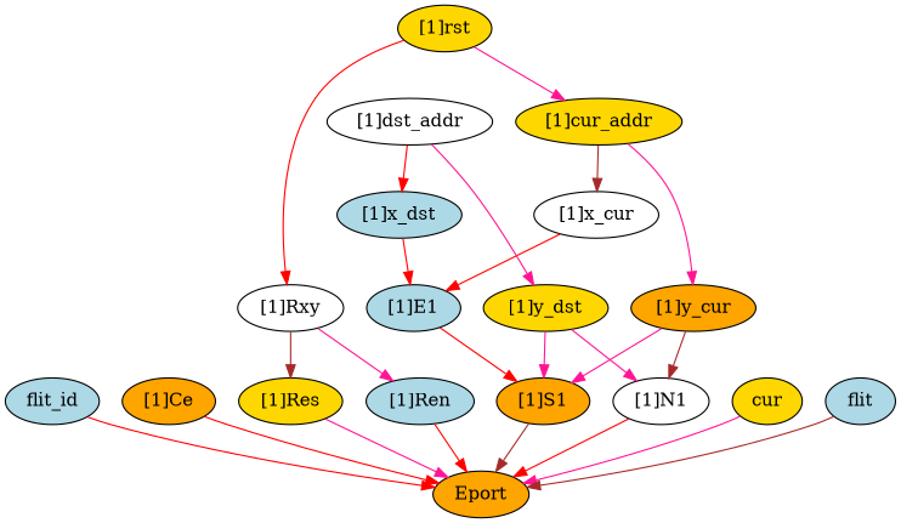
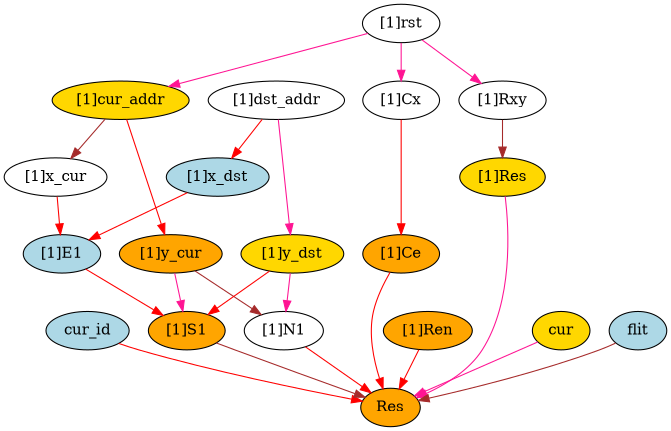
  strict digraph {
    node [complexity=11 fillcolor=white importance=0.0976636726282 rank=0.00887851569347 style=filled]
    edge [color=red]
-   flit_id [complexity=1 fillcolor=lightblue importance=0.0853604984153 rank=0.0853604984153]
-   Eport [complexity=0 fillcolor=orange importance=0.066676855725 rank=0.0]
+   flit_id [complexity=1 fillcolor=lightblue importance=0.0853604984153 rank=0.0853604984153 label=cur_id]
+   Eport [complexity=0 fillcolor=orange importance=0.066676855725 rank=0.0 label=Res]
+   "[1]Cx" [complexity=13 importance=0.117640164558 rank=0.00904924342751]
    "[1]Ce" [fillcolor=orange importance=0.0889470689402 rank=0.00808609717638]
    "[1]E1" [fillcolor=lightblue]
    "[1]S1" [fillcolor=orange]
    "[1]x_cur" [complexity=14 importance=0.123520456368 rank=0.0088228897406]
-   "[1]rst" [complexity=17 fillcolor=gold importance=0.170897194676 rank=0.0100527761574]
+   "[1]rst" [complexity=17 importance=0.170897194676 rank=0.0100527761574]
    "[1]cur_addr" [complexity=16 fillcolor=gold importance=0.152213551986 rank=0.00951334699911]
    "[1]Rxy" [complexity=13 importance=0.115846879295 rank=0.00891129840732]
    "[1]y_cur" [complexity=14 fillcolor=orange importance=0.123520456368 rank=0.0088228897406]
    "[1]Res" [fillcolor=gold importance=0.0871537836777 rank=0.00792307124343]
-   "[1]Ren" [fillcolor=lightblue importance=0.0871537836777 rank=0.00792307124343]
+   "[1]Ren" [fillcolor=orange importance=0.0871537836777 rank=0.00792307124343]
    "[1]N1"
    "[1]y_dst" [complexity=14 fillcolor=gold importance=0.121018393351 rank=0.00864417095365]
    n16 [complexity=3 fillcolor=gold importance=0.15203735414 label=cur rank=0.0506791180467]
    "[1]x_dst" [complexity=14 fillcolor=lightblue importance=0.121018393351 rank=0.00864417095365]
    "[1]dst_addr" [complexity=16 importance=0.139702036041 rank=0.00873137725259]
    n19 [complexity=2 fillcolor=lightblue importance=0.0853604984153 label=flit rank=0.0426802492076]
    flit_id -> Eport
+   "[1]Cx" -> "[1]Ce"
    "[1]Ce" -> Eport
    "[1]E1" -> "[1]S1"
    "[1]S1" -> Eport [color=brown]
    "[1]x_cur" -> "[1]E1"
+   "[1]rst" -> "[1]Cx" [color=deeppink]
    "[1]rst" -> "[1]cur_addr" [color=deeppink]
-   "[1]rst" -> "[1]Rxy"
+   "[1]rst" -> "[1]Rxy" [color=deeppink]
    "[1]cur_addr" -> "[1]x_cur" [color=brown]
-   "[1]cur_addr" -> "[1]y_cur" [color=deeppink]
+   "[1]cur_addr" -> "[1]y_cur"
    "[1]Rxy" -> "[1]Res" [color=brown]
-   "[1]Rxy" -> "[1]Ren" [color=deeppink]
    "[1]y_cur" -> "[1]S1" [color=deeppink]
    "[1]y_cur" -> "[1]N1" [color=brown]
    "[1]Res" -> Eport [color=deeppink]
    "[1]Ren" -> Eport
    "[1]N1" -> Eport
-   "[1]y_dst" -> "[1]S1" [color=deeppink]
+   "[1]y_dst" -> "[1]S1"
    "[1]y_dst" -> "[1]N1" [color=deeppink]
    n16 -> Eport [color=deeppink]
    "[1]x_dst" -> "[1]E1"
    "[1]dst_addr" -> "[1]y_dst" [color=deeppink]
    "[1]dst_addr" -> "[1]x_dst"
    n19 -> Eport [color=brown]
  }
